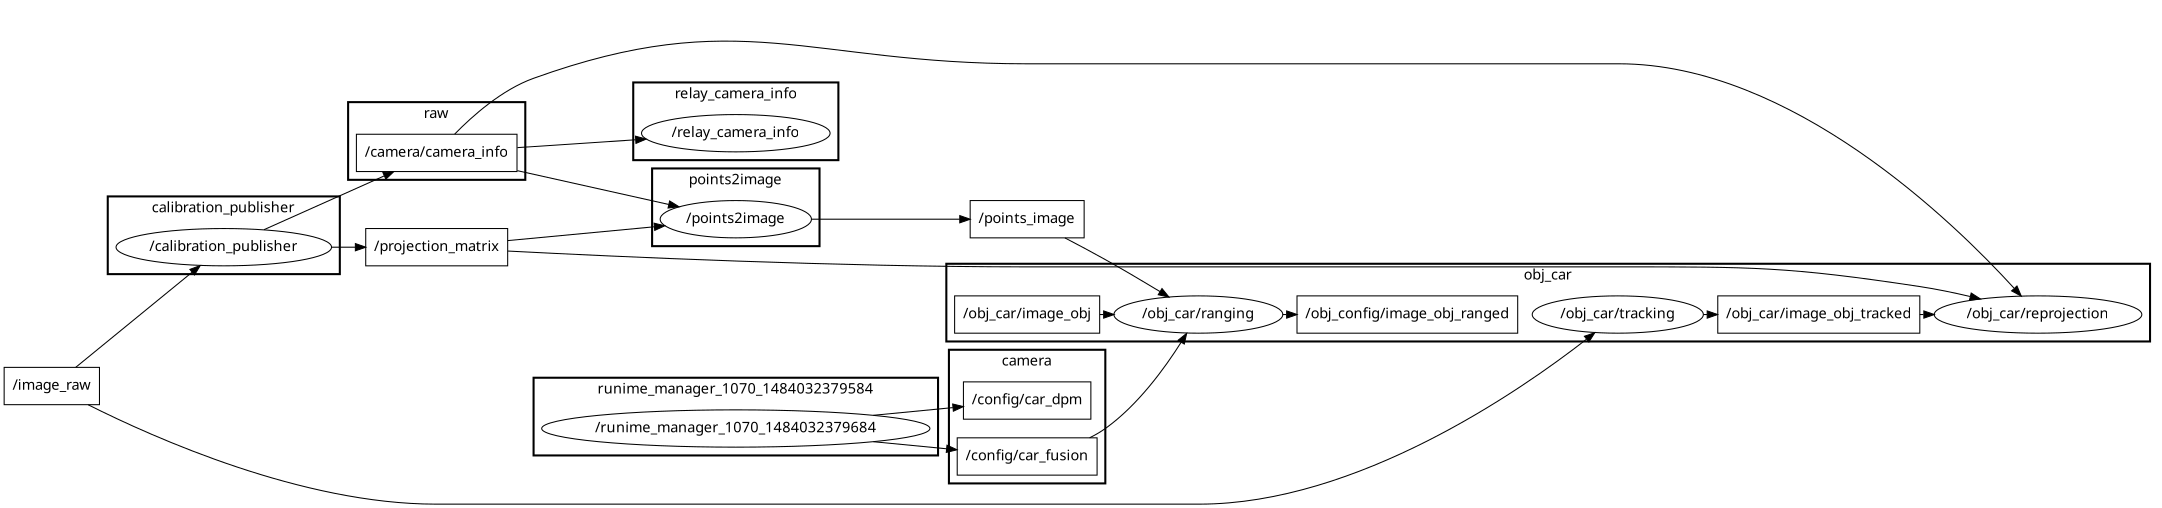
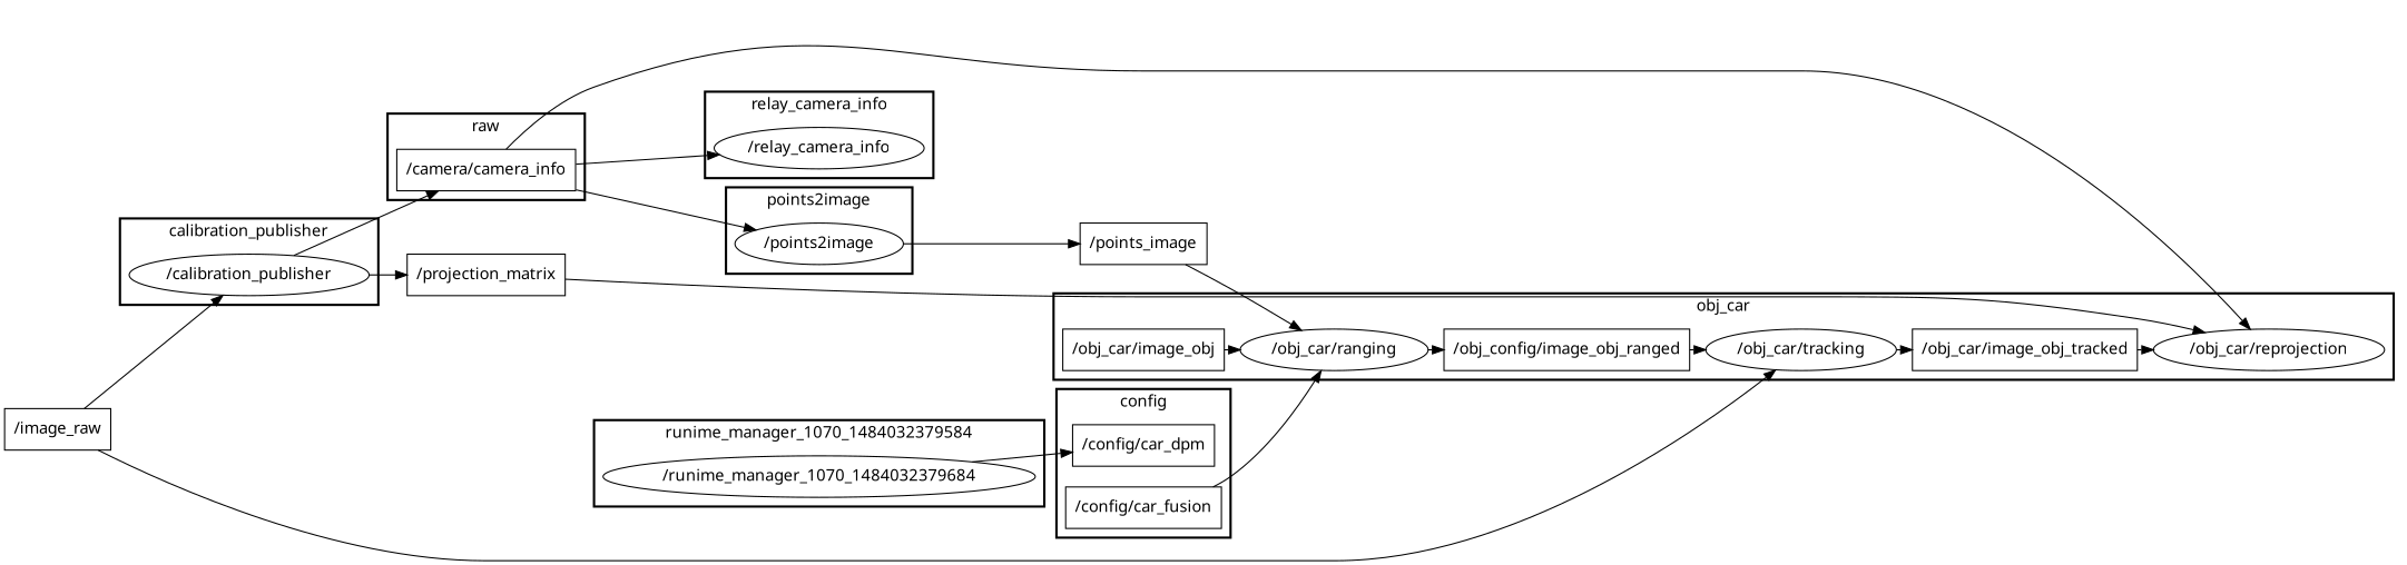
  digraph {
    compound=True
    fontname="Noto Sans"
    rank=same
    rankdir=LR
    ranksep=0.2
    node [fontname="Noto Sans" shape=box]
    edge [fontname="Noto Sans" penwidth=1]
    n1 [height=0.5 label="/config/car_dpm" width=1.4861]
    n2 [height=0.5 label="/config/car_fusion" width=1.6111]
    n3 [height=0.5 label="/obj_car/image_obj_tracked" width=2.3472]
    n4 [height=0.5 label="/obj_car/reprojection" shape=ellipse width=2.347]
    n5 [height=0.5 label="/obj_car/image_obj" width=1.6944]
    n6 [height=0.5 label="/obj_car/ranging" shape=ellipse width=1.9137]
    n7 [height=0.5 label="/obj_config/image_obj_ranged" width=2.3056]
    n8 [height=0.5 label="/obj_car/tracking" shape=ellipse width=1.9679]
    n9 [height=0.5 label="/camera/camera_info" width=1.8333]
    n10 [height=0.5 label="/runime_manager_1070_1484032379684" shape=ellipse width=4.3691]
    n11 [height=0.5 label="/points2image" shape=ellipse width=1.6971]
    n12 [height=0.5 label="/calibration_publisher" shape=ellipse width=2.4373]
    n13 [height=0.5 label="/relay_camera_info" shape=ellipse width=2.2026]
    n14 [height=0.5 label="/points_image" width=1.3056]
    n15 [height=0.5 label="/projection_matrix" width=1.6389]
    n16 [height=0.5 label="/image_raw" width=1.125]
    subgraph cluster_1 {
-     label=camera
+     label=config
      style=bold
      n1
      n2
    }
    subgraph cluster_2 {
      label=obj_car
      style=bold
      n3
      n4
      n5
      n6
      n7
      n8
    }
    subgraph cluster_3 {
      label=raw
      style=bold
      n9
    }
    subgraph cluster_4 {
      label=runime_manager_1070_1484032379584
      style=bold
      n10
    }
    subgraph cluster_5 {
      label=points2image
      style=bold
      n11
    }
    subgraph cluster_6 {
      label=calibration_publisher
      style=bold
      n12
    }
    subgraph cluster_7 {
      label=relay_camera_info
      style=bold
      n13
    }
    n2 -> n6
    n3 -> n4
    n5 -> n6
    n6 -> n7
+   n7 -> n8
    n8 -> n3
    n9 -> n4
    n9 -> n11
    n9 -> n13
    n10 -> n1
-   n10 -> n2
    n11 -> n14
    n12 -> n9
    n12 -> n15
    n14 -> n6
    n15 -> n4
-   n15 -> n11
    n16 -> n8
    n16 -> n12
  }
